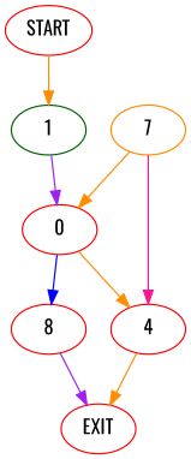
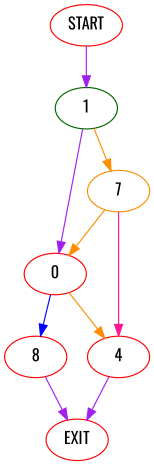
  digraph {
    fontname=Oswald
    node [color=red fontname=Oswald]
    edge [color=darkorange fontname=Oswald]
    n1 [label=START]
    1 [color=darkgreen]
    n3 [color=darkorange label=7]
    n4 [label=0]
    n5 [label=EXIT]
    4
    n7 [label=8]
-   n1 -> 1
+   n1 -> 1 [color=purple]
+   1 -> n3
    1 -> n4 [color=purple]
    n3 -> n4
    n3 -> 4 [color=deeppink]
    n4 -> 4
    n4 -> n7 [color=blue]
-   4 -> n5
+   4 -> n5 [color=purple]
    n7 -> n5 [color=purple]
  }
